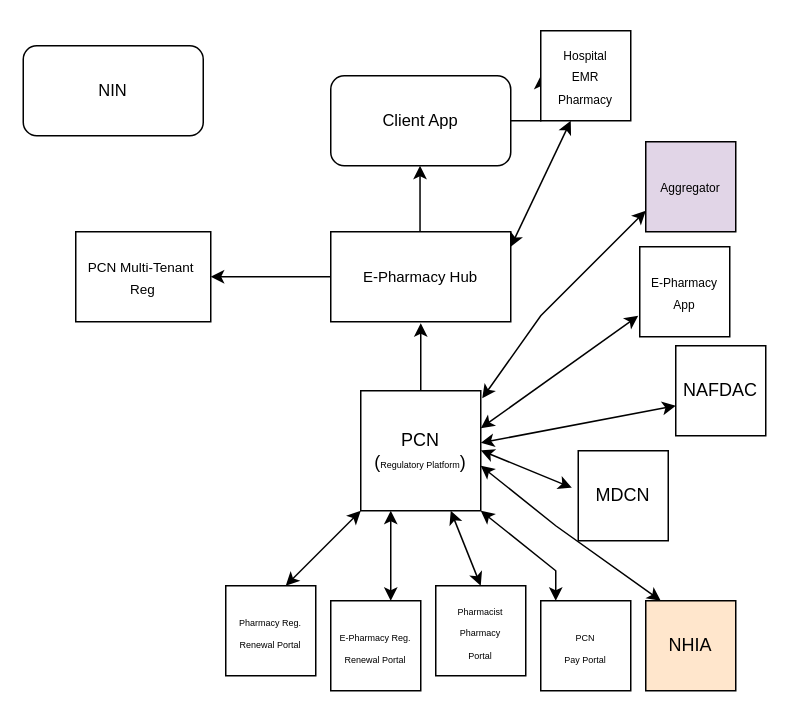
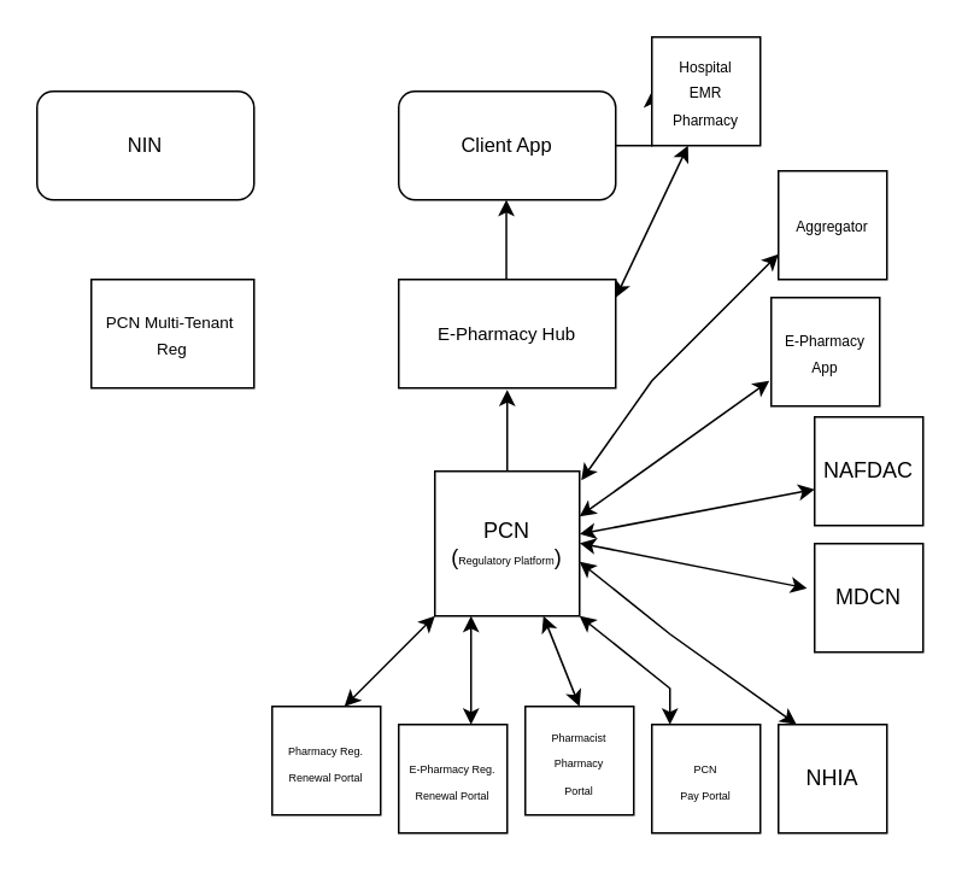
  <mxCell id="0" />
  <mxCell id="1" parent="0" />
  <mxCell id="2" value="" style="edgeStyle=orthogonalEdgeStyle;rounded=0;orthogonalLoop=1;jettySize=auto;html=1;" parent="1" edge="1"><mxGeometry relative="1" as="geometry"><mxPoint x="279.999" y="305" as="sourcePoint" /><mxPoint x="279.999" y="215" as="targetPoint" /><Array as="points"><mxPoint x="279.97" y="265" /><mxPoint x="279.97" y="265" /></Array></mxGeometry></mxCell>
  <mxCell id="3" value="PCN&lt;div&gt;(&lt;font style=&quot;font-size: 6px;&quot;&gt;Regulatory&amp;nbsp;&lt;/font&gt;&lt;font style=&quot;background-color: transparent; color: light-dark(rgb(0, 0, 0), rgb(255, 255, 255)); font-size: 6px;&quot;&gt;Platform&lt;/font&gt;&lt;span style=&quot;background-color: transparent; color: light-dark(rgb(0, 0, 0), rgb(255, 255, 255));&quot;&gt;)&lt;/span&gt;&lt;/div&gt;" style="whiteSpace=wrap;html=1;aspect=fixed;" parent="1" vertex="1"><mxGeometry x="240" y="260" width="80" height="80" as="geometry" /></mxCell>
  <mxCell id="4" value="" style="endArrow=classic;startArrow=classic;html=1;rounded=0;" parent="1" edge="1"><mxGeometry width="50" height="50" relative="1" as="geometry"><mxPoint x="190" y="390" as="sourcePoint" /><mxPoint x="240" y="340" as="targetPoint" /></mxGeometry></mxCell>
  <mxCell id="5" value="&lt;span style=&quot;font-size: 6px;&quot;&gt;Pharmacy Reg. Renewal Portal&lt;/span&gt;" style="whiteSpace=wrap;html=1;aspect=fixed;" parent="1" vertex="1"><mxGeometry x="150" y="390" width="60" height="60" as="geometry" /></mxCell>
  <mxCell id="6" value="" style="endArrow=classic;startArrow=classic;html=1;rounded=0;" parent="1" edge="1"><mxGeometry width="50" height="50" relative="1" as="geometry"><mxPoint x="260" y="400" as="sourcePoint" /><mxPoint x="260" y="340" as="targetPoint" /></mxGeometry></mxCell>
  <mxCell id="7" value="&lt;span style=&quot;font-size: 6px;&quot;&gt;E-Pharmacy Reg. Renewal Portal&lt;/span&gt;" style="whiteSpace=wrap;html=1;aspect=fixed;" parent="1" vertex="1"><mxGeometry x="220" y="400" width="60" height="60" as="geometry" /></mxCell>
  <mxCell id="8" value="" style="endArrow=classic;startArrow=classic;html=1;rounded=0;" parent="1" edge="1"><mxGeometry width="50" height="50" relative="1" as="geometry"><mxPoint x="320" y="390" as="sourcePoint" /><mxPoint x="300" y="340" as="targetPoint" /></mxGeometry></mxCell>
  <mxCell id="9" value="&lt;span style=&quot;font-size: 6px;&quot;&gt;Pharmacist Pharmacy&lt;/span&gt;&lt;div&gt;&lt;span style=&quot;font-size: 6px;&quot;&gt;Portal&lt;/span&gt;&lt;/div&gt;" style="whiteSpace=wrap;html=1;aspect=fixed;" parent="1" vertex="1"><mxGeometry x="290" y="390" width="60" height="60" as="geometry" /></mxCell>
  <mxCell id="10" value="" style="endArrow=classic;startArrow=classic;html=1;rounded=0;entryX=1;entryY=1;entryDx=0;entryDy=0;" parent="1" target="3" edge="1"><mxGeometry width="50" height="50" relative="1" as="geometry"><mxPoint x="370" y="400" as="sourcePoint" /><mxPoint x="350" y="350" as="targetPoint" /><Array as="points"><mxPoint x="370" y="380" /></Array></mxGeometry></mxCell>
  <mxCell id="11" value="&lt;span style=&quot;font-size: 6px;&quot;&gt;PCN&lt;/span&gt;&lt;div&gt;&lt;span style=&quot;font-size: 6px;&quot;&gt;Pay Portal&lt;/span&gt;&lt;/div&gt;" style="whiteSpace=wrap;html=1;aspect=fixed;" parent="1" vertex="1"><mxGeometry x="360" y="400" width="60" height="60" as="geometry" /></mxCell>
  <mxCell id="12" value="" style="endArrow=classic;startArrow=classic;html=1;rounded=0;entryX=1;entryY=1;entryDx=0;entryDy=0;" parent="1" edge="1"><mxGeometry width="50" height="50" relative="1" as="geometry"><mxPoint x="440" y="400" as="sourcePoint" /><mxPoint x="320" y="310" as="targetPoint" /><Array as="points"><mxPoint x="370" y="350" /></Array></mxGeometry></mxCell>
- <mxCell id="13" value="NHIA" style="whiteSpace=wrap;html=1;aspect=fixed;fillColor=#ffe6cc;" parent="1" vertex="1"><mxGeometry x="430" y="400" width="60" height="60" as="geometry" /></mxCell>
+ <mxCell id="13" value="NHIA" style="whiteSpace=wrap;html=1;aspect=fixed;" parent="1" vertex="1"><mxGeometry x="430" y="400" width="60" height="60" as="geometry" /></mxCell>
  <mxCell id="14" value="" style="endArrow=classic;startArrow=classic;html=1;rounded=0;entryX=-0.071;entryY=0.411;entryDx=0;entryDy=0;entryPerimeter=0;" parent="1" target="15" edge="1"><mxGeometry width="50" height="50" relative="1" as="geometry"><mxPoint x="320" y="299.71" as="sourcePoint" /><mxPoint x="440" y="300" as="targetPoint" /></mxGeometry></mxCell>
- <mxCell id="15" value="MDCN" style="whiteSpace=wrap;html=1;aspect=fixed;" parent="1" vertex="1"><mxGeometry x="385" y="300" width="60" height="60" as="geometry" /></mxCell>
+ <mxCell id="15" value="MDCN" style="whiteSpace=wrap;html=1;aspect=fixed;" parent="1" vertex="1"><mxGeometry x="450" y="300" width="60" height="60" as="geometry" /></mxCell>
  <mxCell id="16" value="" style="endArrow=classic;startArrow=classic;html=1;rounded=0;" parent="1" edge="1"><mxGeometry width="50" height="50" relative="1" as="geometry"><mxPoint x="320" y="294.71" as="sourcePoint" /><mxPoint x="450" y="270" as="targetPoint" /></mxGeometry></mxCell>
  <mxCell id="17" value="NAFDAC" style="whiteSpace=wrap;html=1;aspect=fixed;" parent="1" vertex="1"><mxGeometry x="450" y="230" width="60" height="60" as="geometry" /></mxCell>
  <mxCell id="18" value="" style="endArrow=classic;startArrow=classic;html=1;rounded=0;" parent="1" edge="1"><mxGeometry width="50" height="50" relative="1" as="geometry"><mxPoint x="320" y="285" as="sourcePoint" /><mxPoint x="425" y="210.004" as="targetPoint" /></mxGeometry></mxCell>
  <mxCell id="19" value="&lt;font style=&quot;font-size: 8px;&quot;&gt;E-Pharmacy App&lt;/font&gt;" style="whiteSpace=wrap;html=1;aspect=fixed;" parent="1" vertex="1"><mxGeometry x="426" y="164" width="60" height="60" as="geometry" /></mxCell>
  <mxCell id="20" value="" style="edgeStyle=orthogonalEdgeStyle;rounded=0;orthogonalLoop=1;jettySize=auto;html=1;" parent="1" edge="1"><mxGeometry relative="1" as="geometry"><mxPoint x="279.52" y="190" as="sourcePoint" /><mxPoint x="279.52" y="110" as="targetPoint" /></mxGeometry></mxCell>
- <mxCell id="21" value="" style="edgeStyle=orthogonalEdgeStyle;rounded=0;orthogonalLoop=1;jettySize=auto;html=1;" parent="1" source="22" target="27" edge="1"><mxGeometry relative="1" as="geometry" /></mxCell>
  <mxCell id="22" value="&lt;font style=&quot;font-size: 10px;&quot;&gt;E-Pharmacy Hub&lt;/font&gt;" style="whiteSpace=wrap;html=1;" parent="1" vertex="1"><mxGeometry x="220" y="154" width="120" height="60" as="geometry" /></mxCell>
  <mxCell id="23" value="" style="edgeStyle=orthogonalEdgeStyle;rounded=0;orthogonalLoop=1;jettySize=auto;html=1;" parent="1" source="24" target="30" edge="1"><mxGeometry relative="1" as="geometry" /></mxCell>
  <mxCell id="24" value="&lt;font style=&quot;font-size: 11px;&quot;&gt;Client App&lt;/font&gt;" style="rounded=1;whiteSpace=wrap;html=1;" parent="1" vertex="1"><mxGeometry x="220" y="50" width="120" height="60" as="geometry" /></mxCell>
  <mxCell id="25" value="" style="endArrow=classic;startArrow=classic;html=1;rounded=0;" parent="1" edge="1"><mxGeometry width="50" height="50" relative="1" as="geometry"><mxPoint x="321" y="265" as="sourcePoint" /><mxPoint x="430" y="140" as="targetPoint" /><Array as="points"><mxPoint x="360" y="210" /></Array></mxGeometry></mxCell>
- <mxCell id="26" value="&lt;font style=&quot;font-size: 8px;&quot;&gt;Aggregator&lt;/font&gt;" style="whiteSpace=wrap;html=1;aspect=fixed;fillColor=#e1d5e7;" parent="1" vertex="1"><mxGeometry x="430" y="94" width="60" height="60" as="geometry" /></mxCell>
+ <mxCell id="26" value="&lt;font style=&quot;font-size: 8px;&quot;&gt;Aggregator&lt;/font&gt;" style="whiteSpace=wrap;html=1;aspect=fixed;" parent="1" vertex="1"><mxGeometry x="430" y="94" width="60" height="60" as="geometry" /></mxCell>
  <mxCell id="27" value="&lt;font style=&quot;font-size: 9px;&quot;&gt;PCN Multi-Tenant&amp;nbsp;&lt;/font&gt;&lt;div&gt;&lt;font style=&quot;font-size: 9px;&quot;&gt;Reg&lt;/font&gt;&lt;/div&gt;" style="whiteSpace=wrap;html=1;" parent="1" vertex="1"><mxGeometry x="50" y="154" width="90" height="60" as="geometry" /></mxCell>
- <mxCell id="28" value="&lt;font style=&quot;font-size: 11px;&quot;&gt;NIN&lt;/font&gt;" style="rounded=1;whiteSpace=wrap;html=1;" parent="1" vertex="1"><mxGeometry x="15" y="30" width="120" height="60" as="geometry" /></mxCell>
+ <mxCell id="28" value="&lt;font style=&quot;font-size: 11px;&quot;&gt;NIN&lt;/font&gt;" style="rounded=1;whiteSpace=wrap;html=1;" parent="1" vertex="1"><mxGeometry x="20" y="50" width="120" height="60" as="geometry" /></mxCell>
  <mxCell id="29" value="" style="endArrow=classic;startArrow=classic;html=1;rounded=0;" parent="1" edge="1"><mxGeometry width="50" height="50" relative="1" as="geometry"><mxPoint x="340" y="164" as="sourcePoint" /><mxPoint x="380" y="80" as="targetPoint" /></mxGeometry></mxCell>
  <mxCell id="30" value="&lt;font style=&quot;font-size: 8px;&quot;&gt;Hospital&lt;/font&gt;&lt;div&gt;&lt;font style=&quot;font-size: 8px;&quot;&gt;EMR&lt;/font&gt;&lt;/div&gt;&lt;div&gt;&lt;span style=&quot;font-size: 8px;&quot;&gt;Pharmacy&lt;/span&gt;&lt;/div&gt;" style="whiteSpace=wrap;html=1;aspect=fixed;" parent="1" vertex="1"><mxGeometry x="360" y="20" width="60" height="60" as="geometry" /></mxCell>
